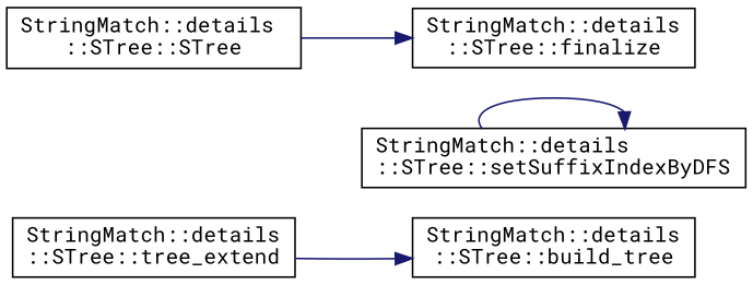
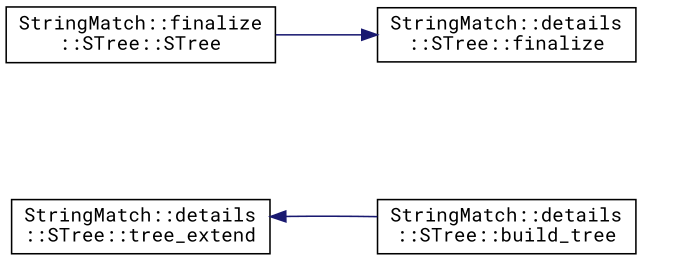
  digraph {
    fontname="Roboto Mono"
    rankdir=RL
    node [color=black fillcolor=white fontname="Roboto Mono" fontsize=12 shape=record style=filled]
    edge [color=midnightblue dir=back fontname="Roboto Mono" fontsize=12 labelfontname=Helvetica labelfontsize=12 style=solid]
    n1 [height=0.2 label="StringMatch::details\l::STree::build_tree" width=0.4]
-   n2 [height=0.2 label="StringMatch::details\l::STree::setSuffixIndexByDFS" width=0.4]
    n3 [height=0.2 label="StringMatch::details\l::STree::tree_extend" width=0.4]
-   n4 [height=0.2 label="StringMatch::details\l::STree::STree" width=0.4]
+   n4 [height=0.2 label="StringMatch::finalize\l::STree::STree" width=0.4]
    n5 [height=0.2 label="StringMatch::details\l::STree::finalize" width=0.4]
-   n2 -> n2
-   n1 -> n3
+   n3 -> n1
    n5 -> n4
  }
